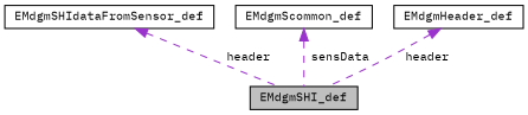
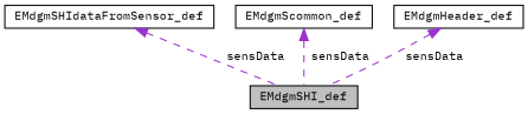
  digraph {
    fontname="IBM Plex Mono"
    node [color=black fillcolor=white fontname="IBM Plex Mono" fontsize=10 shape=record style=filled]
    edge [color=darkorchid3 dir=back fontname="IBM Plex Mono" fontsize=10 labelfontname=Helvetica labelfontsize=10 style=dashed]
    n1 [fillcolor=grey75 fontcolor=black height=0.2 label=EMdgmSHI_def width=0.4]
    n2 [height=0.2 label=EMdgmSHIdataFromSensor_def width=0.4]
    n3 [height=0.2 label=EMdgmScommon_def width=0.4]
    n4 [height=0.2 label=EMdgmHeader_def width=0.4]
-   n2 -> n1 [label=" header"]
+   n2 -> n1 [label=" sensData"]
    n3 -> n1 [label=" sensData"]
-   n4 -> n1 [label=" header"]
+   n4 -> n1 [label=" sensData"]
  }
